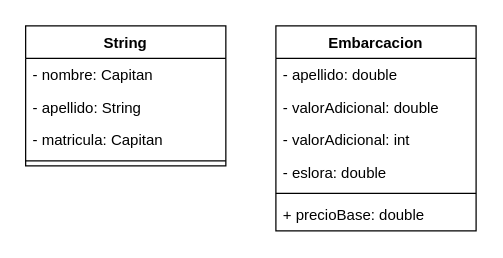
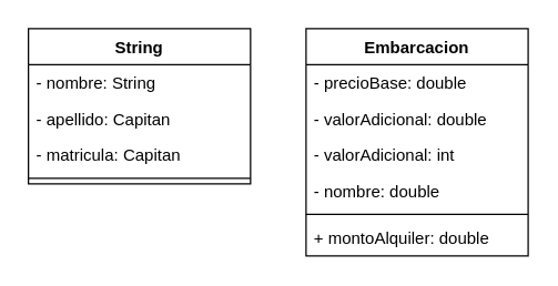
  <mxCell id="0" />
  <mxCell id="1" parent="0" />
  <mxCell id="2" value="String" style="swimlane;fontStyle=1;align=center;verticalAlign=top;childLayout=stackLayout;horizontal=1;startSize=26;horizontalStack=0;resizeParent=1;resizeParentMax=0;resizeLast=0;collapsible=1;marginBottom=0;" vertex="1" parent="1"><mxGeometry x="20" y="20" width="160" height="112" as="geometry" /></mxCell>
- <mxCell id="3" value="- nombre: Capitan" style="text;strokeColor=none;fillColor=none;align=left;verticalAlign=top;spacingLeft=4;spacingRight=4;overflow=hidden;rotatable=0;points=[[0,0.5],[1,0.5]];portConstraint=eastwest;" vertex="1" parent="2"><mxGeometry y="26" width="160" height="26" as="geometry" /></mxCell>
- <mxCell id="4" value="- apellido: String" style="text;strokeColor=none;fillColor=none;align=left;verticalAlign=top;spacingLeft=4;spacingRight=4;overflow=hidden;rotatable=0;points=[[0,0.5],[1,0.5]];portConstraint=eastwest;" vertex="1" parent="2"><mxGeometry y="52" width="160" height="26" as="geometry" /></mxCell>
+ <mxCell id="3" value="- nombre: String" style="text;strokeColor=none;fillColor=none;align=left;verticalAlign=top;spacingLeft=4;spacingRight=4;overflow=hidden;rotatable=0;points=[[0,0.5],[1,0.5]];portConstraint=eastwest;" vertex="1" parent="2"><mxGeometry y="26" width="160" height="26" as="geometry" /></mxCell>
+ <mxCell id="4" value="- apellido: Capitan" style="text;strokeColor=none;fillColor=none;align=left;verticalAlign=top;spacingLeft=4;spacingRight=4;overflow=hidden;rotatable=0;points=[[0,0.5],[1,0.5]];portConstraint=eastwest;" vertex="1" parent="2"><mxGeometry y="52" width="160" height="26" as="geometry" /></mxCell>
  <mxCell id="5" value="- matricula: Capitan" style="text;strokeColor=none;fillColor=none;align=left;verticalAlign=top;spacingLeft=4;spacingRight=4;overflow=hidden;rotatable=0;points=[[0,0.5],[1,0.5]];portConstraint=eastwest;" vertex="1" parent="2"><mxGeometry y="78" width="160" height="26" as="geometry" /></mxCell>
  <mxCell id="6" value="" style="line;strokeWidth=1;fillColor=none;align=left;verticalAlign=middle;spacingTop=-1;spacingLeft=3;spacingRight=3;rotatable=0;labelPosition=right;points=[];portConstraint=eastwest;" vertex="1" parent="2"><mxGeometry y="104" width="160" height="8" as="geometry" /></mxCell>
  <mxCell id="7" value="Embarcacion" style="swimlane;fontStyle=1;align=center;verticalAlign=top;childLayout=stackLayout;horizontal=1;startSize=26;horizontalStack=0;resizeParent=1;resizeParentMax=0;resizeLast=0;collapsible=1;marginBottom=0;" vertex="1" parent="1"><mxGeometry x="220" y="20" width="160" height="164" as="geometry" /></mxCell>
- <mxCell id="8" value="- apellido: double" style="text;strokeColor=none;fillColor=none;align=left;verticalAlign=top;spacingLeft=4;spacingRight=4;overflow=hidden;rotatable=0;points=[[0,0.5],[1,0.5]];portConstraint=eastwest;" vertex="1" parent="7"><mxGeometry y="26" width="160" height="26" as="geometry" /></mxCell>
+ <mxCell id="8" value="- precioBase: double" style="text;strokeColor=none;fillColor=none;align=left;verticalAlign=top;spacingLeft=4;spacingRight=4;overflow=hidden;rotatable=0;points=[[0,0.5],[1,0.5]];portConstraint=eastwest;" vertex="1" parent="7"><mxGeometry y="26" width="160" height="26" as="geometry" /></mxCell>
  <mxCell id="9" value="- valorAdicional: double" style="text;strokeColor=none;fillColor=none;align=left;verticalAlign=top;spacingLeft=4;spacingRight=4;overflow=hidden;rotatable=0;points=[[0,0.5],[1,0.5]];portConstraint=eastwest;" vertex="1" parent="7"><mxGeometry y="52" width="160" height="26" as="geometry" /></mxCell>
  <mxCell id="10" value="- valorAdicional: int" style="text;strokeColor=none;fillColor=none;align=left;verticalAlign=top;spacingLeft=4;spacingRight=4;overflow=hidden;rotatable=0;points=[[0,0.5],[1,0.5]];portConstraint=eastwest;" vertex="1" parent="7"><mxGeometry y="78" width="160" height="26" as="geometry" /></mxCell>
- <mxCell id="11" value="- eslora: double" style="text;strokeColor=none;fillColor=none;align=left;verticalAlign=top;spacingLeft=4;spacingRight=4;overflow=hidden;rotatable=0;points=[[0,0.5],[1,0.5]];portConstraint=eastwest;" vertex="1" parent="7"><mxGeometry y="104" width="160" height="26" as="geometry" /></mxCell>
+ <mxCell id="11" value="- nombre: double" style="text;strokeColor=none;fillColor=none;align=left;verticalAlign=top;spacingLeft=4;spacingRight=4;overflow=hidden;rotatable=0;points=[[0,0.5],[1,0.5]];portConstraint=eastwest;" vertex="1" parent="7"><mxGeometry y="104" width="160" height="26" as="geometry" /></mxCell>
  <mxCell id="12" value="" style="line;strokeWidth=1;fillColor=none;align=left;verticalAlign=middle;spacingTop=-1;spacingLeft=3;spacingRight=3;rotatable=0;labelPosition=right;points=[];portConstraint=eastwest;" vertex="1" parent="7"><mxGeometry y="130" width="160" height="8" as="geometry" /></mxCell>
- <mxCell id="13" value="+ precioBase: double" style="text;strokeColor=none;fillColor=none;align=left;verticalAlign=top;spacingLeft=4;spacingRight=4;overflow=hidden;rotatable=0;points=[[0,0.5],[1,0.5]];portConstraint=eastwest;" vertex="1" parent="7"><mxGeometry y="138" width="160" height="26" as="geometry" /></mxCell>
+ <mxCell id="13" value="+ montoAlquiler: double" style="text;strokeColor=none;fillColor=none;align=left;verticalAlign=top;spacingLeft=4;spacingRight=4;overflow=hidden;rotatable=0;points=[[0,0.5],[1,0.5]];portConstraint=eastwest;" vertex="1" parent="7"><mxGeometry y="138" width="160" height="26" as="geometry" /></mxCell>
